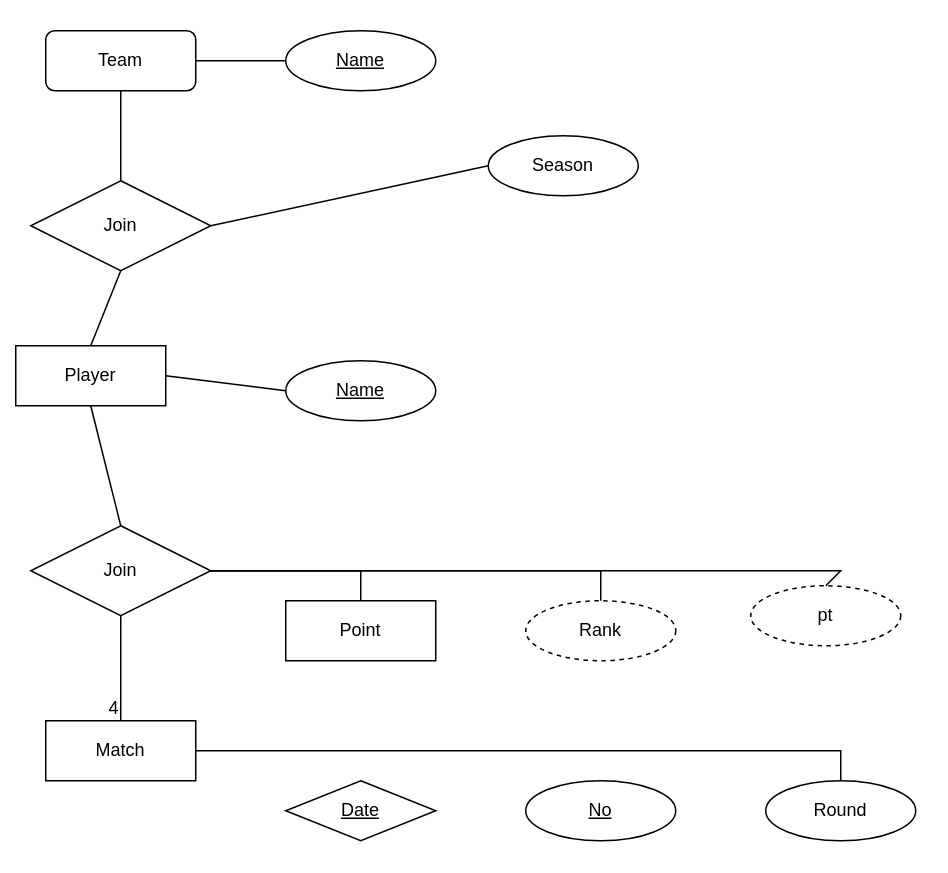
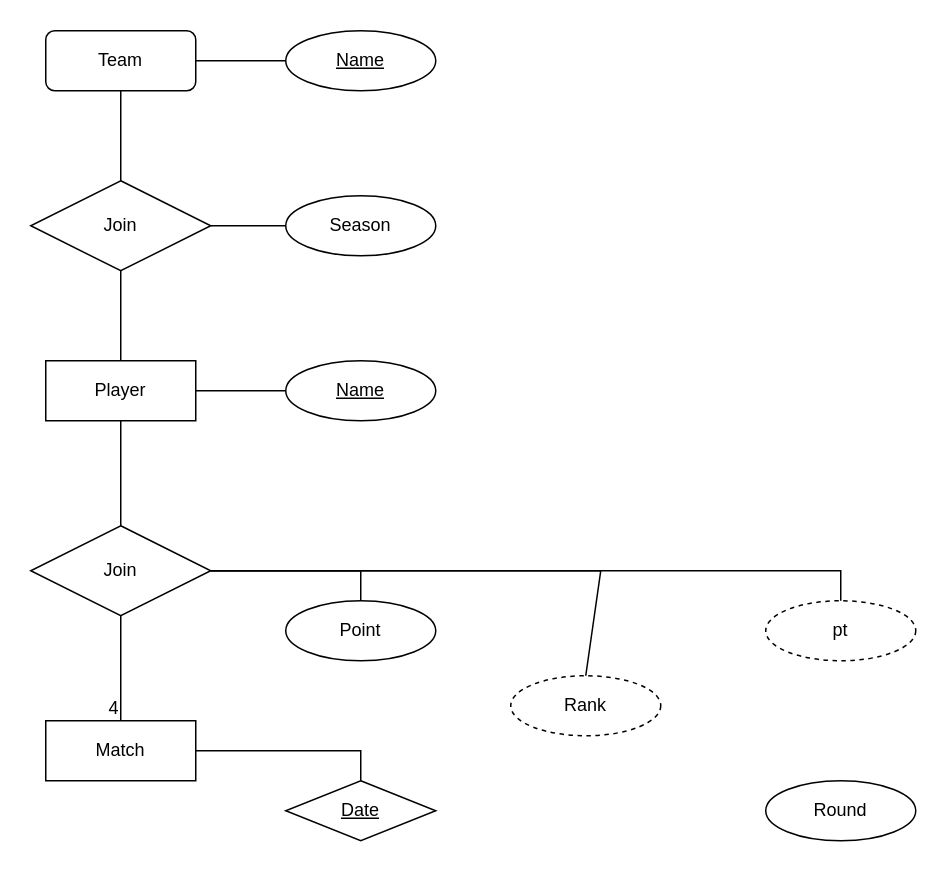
  <mxCell id="0" />
  <mxCell id="1" parent="0" />
  <mxCell id="2" value="Team" style="whiteSpace=wrap;html=1;align=center;rounded=1;" vertex="1" parent="1"><mxGeometry x="30" y="20" width="100" height="40" as="geometry" /></mxCell>
- <mxCell id="3" value="Player" style="whiteSpace=wrap;html=1;align=center;" vertex="1" parent="1"><mxGeometry x="10" y="230" width="100" height="40" as="geometry" /></mxCell>
+ <mxCell id="3" value="Player" style="whiteSpace=wrap;html=1;align=center;" vertex="1" parent="1"><mxGeometry x="30" y="240" width="100" height="40" as="geometry" /></mxCell>
  <mxCell id="4" value="Match" style="whiteSpace=wrap;html=1;align=center;" vertex="1" parent="1"><mxGeometry x="30" y="480" width="100" height="40" as="geometry" /></mxCell>
  <mxCell id="5" value="Name" style="ellipse;whiteSpace=wrap;html=1;align=center;fontStyle=4;" vertex="1" parent="1"><mxGeometry x="190" y="20" width="100" height="40" as="geometry" /></mxCell>
- <mxCell id="6" value="Season" style="ellipse;whiteSpace=wrap;html=1;align=center;" vertex="1" parent="1"><mxGeometry x="325" y="90" width="100" height="40" as="geometry" /></mxCell>
+ <mxCell id="6" value="Season" style="ellipse;whiteSpace=wrap;html=1;align=center;" vertex="1" parent="1"><mxGeometry x="190" y="130" width="100" height="40" as="geometry" /></mxCell>
  <mxCell id="7" value="" style="endArrow=none;html=1;rounded=0;exitX=0.5;exitY=0;exitDx=0;exitDy=0;entryX=0.5;entryY=1;entryDx=0;entryDy=0;" edge="1" parent="1" source="3" target="12"><mxGeometry relative="1" as="geometry"><mxPoint x="250" y="420" as="sourcePoint" /><mxPoint x="80" y="330" as="targetPoint" /></mxGeometry></mxCell>
  <mxCell id="8" value="" style="endArrow=none;html=1;rounded=0;exitX=0.5;exitY=0;exitDx=0;exitDy=0;" edge="1" parent="1" source="12" target="2"><mxGeometry relative="1" as="geometry"><mxPoint x="80" y="180" as="sourcePoint" /><mxPoint x="410" y="210" as="targetPoint" /></mxGeometry></mxCell>
  <mxCell id="9" value="" style="endArrow=none;html=1;rounded=0;exitX=1;exitY=0.5;exitDx=0;exitDy=0;entryX=0;entryY=0.5;entryDx=0;entryDy=0;" edge="1" parent="1" source="12" target="6"><mxGeometry relative="1" as="geometry"><mxPoint x="140" y="150" as="sourcePoint" /><mxPoint x="410" y="210" as="targetPoint" /></mxGeometry></mxCell>
  <mxCell id="10" value="" style="endArrow=none;html=1;rounded=0;exitX=1;exitY=0.5;exitDx=0;exitDy=0;entryX=0;entryY=0.5;entryDx=0;entryDy=0;" edge="1" parent="1" source="2" target="5"><mxGeometry relative="1" as="geometry"><mxPoint x="250" y="-10" as="sourcePoint" /><mxPoint x="410" y="-10" as="targetPoint" /></mxGeometry></mxCell>
  <mxCell id="11" value="Join" style="shape=rhombus;perimeter=rhombusPerimeter;whiteSpace=wrap;html=1;align=center;" vertex="1" parent="1"><mxGeometry x="20" y="350" width="120" height="60" as="geometry" /></mxCell>
  <mxCell id="12" value="Join" style="shape=rhombus;perimeter=rhombusPerimeter;whiteSpace=wrap;html=1;align=center;" vertex="1" parent="1"><mxGeometry x="20" y="120" width="120" height="60" as="geometry" /></mxCell>
  <mxCell id="13" value="" style="endArrow=none;html=1;rounded=0;entryX=0.5;entryY=1;entryDx=0;entryDy=0;exitX=0.5;exitY=0;exitDx=0;exitDy=0;" edge="1" parent="1" source="11" target="3"><mxGeometry width="50" height="50" relative="1" as="geometry"><mxPoint x="310" y="440" as="sourcePoint" /><mxPoint x="360" y="390" as="targetPoint" /><Array as="points" /></mxGeometry></mxCell>
  <mxCell id="14" value="Name" style="ellipse;whiteSpace=wrap;html=1;align=center;fontStyle=4;" vertex="1" parent="1"><mxGeometry x="190" y="240" width="100" height="40" as="geometry" /></mxCell>
  <mxCell id="15" value="" style="endArrow=none;html=1;rounded=0;entryX=0;entryY=0.5;entryDx=0;entryDy=0;exitX=1;exitY=0.5;exitDx=0;exitDy=0;" edge="1" parent="1" source="3" target="14"><mxGeometry width="50" height="50" relative="1" as="geometry"><mxPoint x="310" y="440" as="sourcePoint" /><mxPoint x="360" y="390" as="targetPoint" /></mxGeometry></mxCell>
- <mxCell id="16" value="Point" style="whiteSpace=wrap;html=1;align=center;rounded=0;" vertex="1" parent="1"><mxGeometry x="190" y="400" width="100" height="40" as="geometry" /></mxCell>
- <mxCell id="17" value="Rank" style="ellipse;whiteSpace=wrap;html=1;align=center;dashed=1;" vertex="1" parent="1"><mxGeometry x="350" y="400" width="100" height="40" as="geometry" /></mxCell>
- <mxCell id="18" value="pt" style="ellipse;whiteSpace=wrap;html=1;align=center;dashed=1;" vertex="1" parent="1"><mxGeometry x="500" y="390" width="100" height="40" as="geometry" /></mxCell>
+ <mxCell id="16" value="Point" style="ellipse;whiteSpace=wrap;html=1;align=center;" vertex="1" parent="1"><mxGeometry x="190" y="400" width="100" height="40" as="geometry" /></mxCell>
+ <mxCell id="17" value="Rank" style="ellipse;whiteSpace=wrap;html=1;align=center;dashed=1;" vertex="1" parent="1"><mxGeometry x="340" y="450" width="100" height="40" as="geometry" /></mxCell>
+ <mxCell id="18" value="pt" style="ellipse;whiteSpace=wrap;html=1;align=center;dashed=1;" vertex="1" parent="1"><mxGeometry x="510" y="400" width="100" height="40" as="geometry" /></mxCell>
  <mxCell id="19" value="" style="endArrow=none;html=1;rounded=0;exitX=1;exitY=0.5;exitDx=0;exitDy=0;entryX=0.5;entryY=0;entryDx=0;entryDy=0;" edge="1" parent="1" source="11" target="16"><mxGeometry relative="1" as="geometry"><mxPoint x="250" y="320" as="sourcePoint" /><mxPoint x="410" y="320" as="targetPoint" /><Array as="points"><mxPoint x="240" y="380" /></Array></mxGeometry></mxCell>
  <mxCell id="20" value="" style="endArrow=none;html=1;rounded=0;exitX=1;exitY=0.5;exitDx=0;exitDy=0;entryX=0.5;entryY=0;entryDx=0;entryDy=0;" edge="1" parent="1" source="11" target="17"><mxGeometry relative="1" as="geometry"><mxPoint x="250" y="320" as="sourcePoint" /><mxPoint x="410" y="320" as="targetPoint" /><Array as="points"><mxPoint x="400" y="380" /></Array></mxGeometry></mxCell>
  <mxCell id="21" value="" style="endArrow=none;html=1;rounded=0;exitX=1;exitY=0.5;exitDx=0;exitDy=0;entryX=0.5;entryY=0;entryDx=0;entryDy=0;" edge="1" parent="1" source="11" target="18"><mxGeometry relative="1" as="geometry"><mxPoint x="250" y="320" as="sourcePoint" /><mxPoint x="410" y="320" as="targetPoint" /><Array as="points"><mxPoint x="560" y="380" /></Array></mxGeometry></mxCell>
  <mxCell id="22" value="Date" style="rhombus;whiteSpace=wrap;html=1;align=center;fontStyle=4;" vertex="1" parent="1"><mxGeometry x="190" y="520" width="100" height="40" as="geometry" /></mxCell>
- <mxCell id="23" value="No" style="ellipse;whiteSpace=wrap;html=1;align=center;fontStyle=4;" vertex="1" parent="1"><mxGeometry x="350" y="520" width="100" height="40" as="geometry" /></mxCell>
+ <mxCell id="24" value="" style="endArrow=none;html=1;rounded=0;exitX=1;exitY=0.5;exitDx=0;exitDy=0;entryX=0.5;entryY=0;entryDx=0;entryDy=0;" edge="1" parent="1" source="4" target="22"><mxGeometry relative="1" as="geometry"><mxPoint x="250" y="320" as="sourcePoint" /><mxPoint x="410" y="320" as="targetPoint" /><Array as="points"><mxPoint x="240" y="500" /></Array></mxGeometry></mxCell>
  <mxCell id="25" value="" style="endArrow=none;html=1;rounded=0;exitX=0.5;exitY=1;exitDx=0;exitDy=0;entryX=0.5;entryY=0;entryDx=0;entryDy=0;" edge="1" parent="1" source="11" target="4"><mxGeometry relative="1" as="geometry"><mxPoint x="250" y="320" as="sourcePoint" /><mxPoint x="410" y="320" as="targetPoint" /></mxGeometry></mxCell>
  <mxCell id="26" value="4" style="resizable=0;html=1;whiteSpace=wrap;align=right;verticalAlign=bottom;" connectable="0" vertex="1" parent="25"><mxGeometry x="1" relative="1" as="geometry" /></mxCell>
  <mxCell id="27" value="Round" style="ellipse;whiteSpace=wrap;html=1;align=center;" vertex="1" parent="1"><mxGeometry x="510" y="520" width="100" height="40" as="geometry" /></mxCell>
- <mxCell id="28" value="" style="endArrow=none;html=1;rounded=0;exitX=1;exitY=0.5;exitDx=0;exitDy=0;entryX=0.5;entryY=0;entryDx=0;entryDy=0;" edge="1" parent="1" source="4" target="27"><mxGeometry relative="1" as="geometry"><mxPoint x="250" y="320" as="sourcePoint" /><mxPoint x="410" y="320" as="targetPoint" /><Array as="points"><mxPoint x="560" y="500" /></Array></mxGeometry></mxCell>
